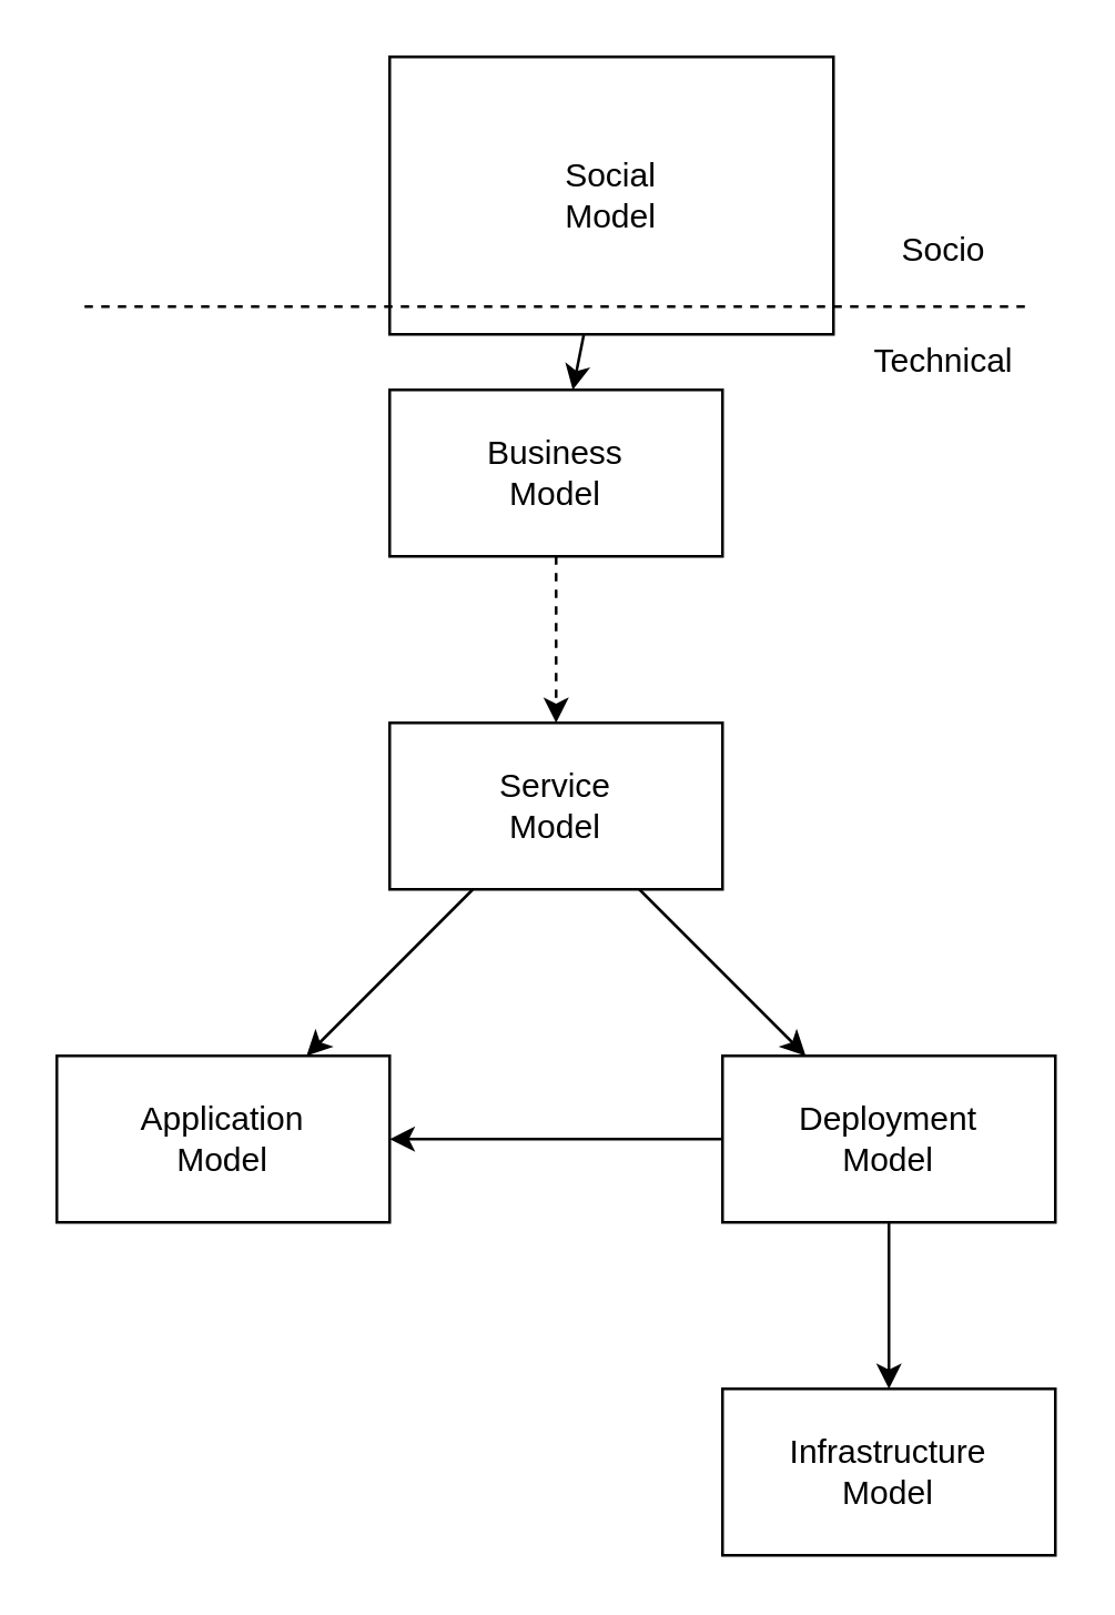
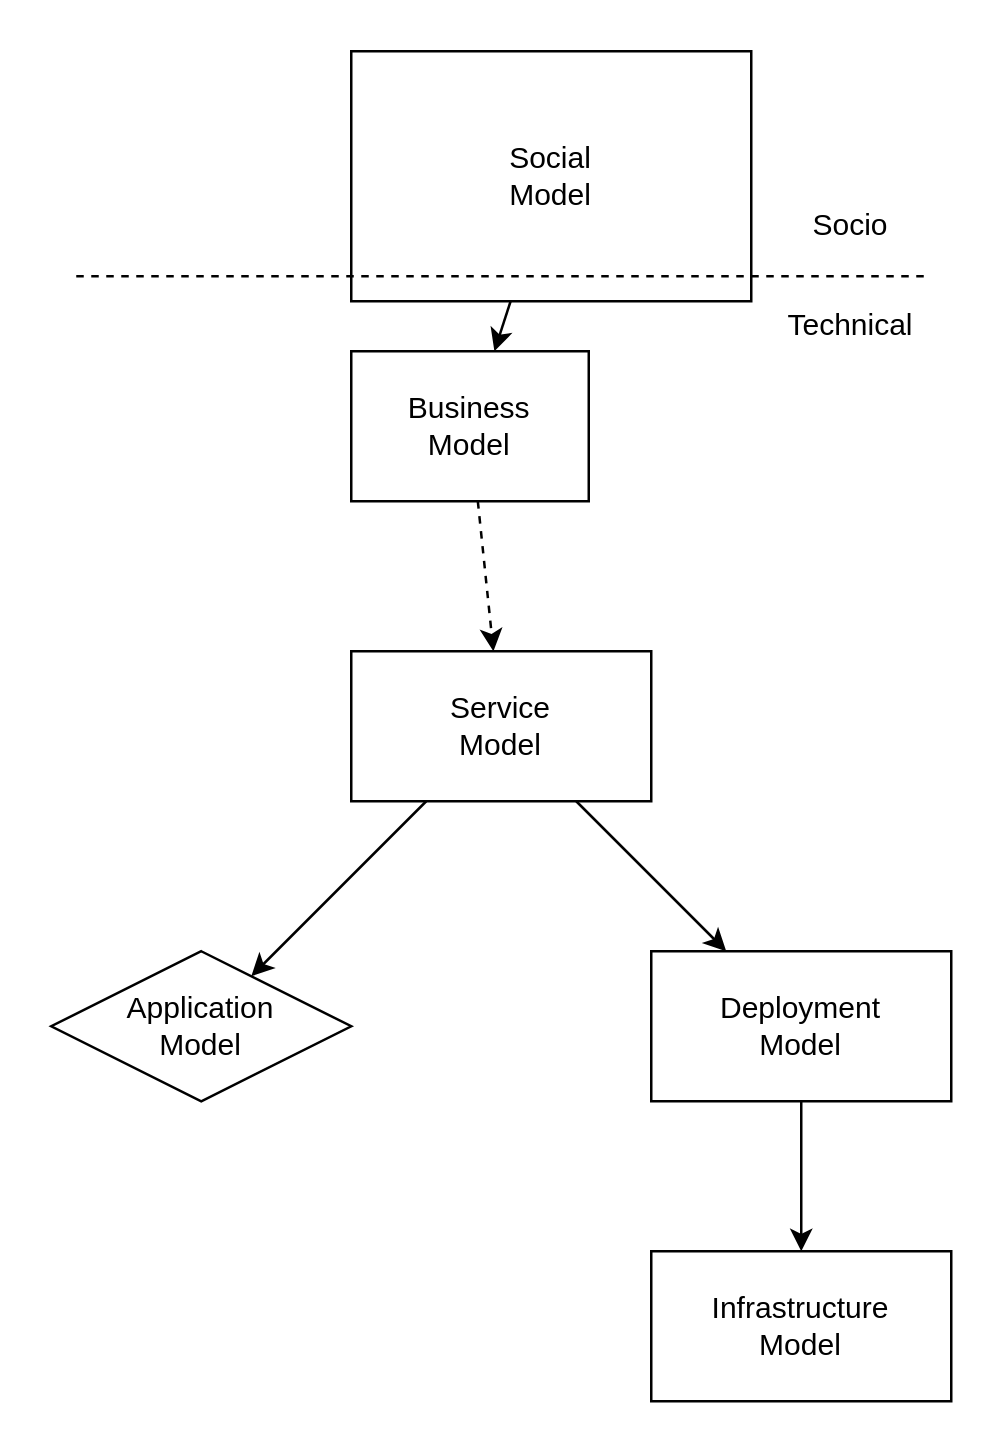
  <mxCell id="0" />
  <mxCell id="1" parent="0" />
  <mxCell id="2" style="rounded=0;orthogonalLoop=1;jettySize=auto;html=1;endArrow=classic;endFill=1;dashed=1;" parent="1" source="3" target="6" edge="1"><mxGeometry relative="1" as="geometry" /></mxCell>
- <mxCell id="3" value="&lt;div&gt;Business&lt;/div&gt;&lt;div&gt;Model&lt;br&gt;&lt;/div&gt;" style="rounded=0;whiteSpace=wrap;html=1;" parent="1" vertex="1"><mxGeometry x="140" y="140" width="120" height="60" as="geometry" /></mxCell>
+ <mxCell id="3" value="&lt;div&gt;Business&lt;/div&gt;&lt;div&gt;Model&lt;br&gt;&lt;/div&gt;" style="rounded=0;whiteSpace=wrap;html=1;" parent="1" vertex="1"><mxGeometry x="140" y="140" width="95" height="60" as="geometry" /></mxCell>
  <mxCell id="4" style="rounded=0;orthogonalLoop=1;jettySize=auto;html=1;endArrow=classic;endFill=1;" parent="1" source="6" target="7" edge="1"><mxGeometry relative="1" as="geometry" /></mxCell>
  <mxCell id="5" style="rounded=0;orthogonalLoop=1;jettySize=auto;html=1;endArrow=classic;endFill=1;" parent="1" source="6" target="10" edge="1"><mxGeometry relative="1" as="geometry" /></mxCell>
  <mxCell id="6" value="&lt;div&gt;Service&lt;/div&gt;&lt;div&gt;Model&lt;br&gt;&lt;/div&gt;" style="rounded=0;whiteSpace=wrap;html=1;" parent="1" vertex="1"><mxGeometry x="140" y="260" width="120" height="60" as="geometry" /></mxCell>
- <mxCell id="7" value="&lt;div&gt;Application&lt;/div&gt;&lt;div&gt;Model&lt;br&gt;&lt;/div&gt;" style="rounded=0;whiteSpace=wrap;html=1;" parent="1" vertex="1"><mxGeometry x="20" y="380" width="120" height="60" as="geometry" /></mxCell>
+ <mxCell id="7" value="&lt;div&gt;Application&lt;/div&gt;&lt;div&gt;Model&lt;br&gt;&lt;/div&gt;" style="rhombus;whiteSpace=wrap;html=1;" parent="1" vertex="1"><mxGeometry x="20" y="380" width="120" height="60" as="geometry" /></mxCell>
  <mxCell id="8" style="rounded=0;orthogonalLoop=1;jettySize=auto;html=1;endArrow=classic;endFill=1;" parent="1" source="10" target="11" edge="1"><mxGeometry relative="1" as="geometry" /></mxCell>
- <mxCell id="9" style="rounded=0;orthogonalLoop=1;jettySize=auto;html=1;endArrow=classic;endFill=1;" parent="1" source="10" target="7" edge="1"><mxGeometry relative="1" as="geometry" /></mxCell>
  <mxCell id="10" value="&lt;div&gt;Deployment&lt;/div&gt;&lt;div&gt;Model&lt;br&gt;&lt;/div&gt;" style="rounded=0;whiteSpace=wrap;html=1;" parent="1" vertex="1"><mxGeometry x="260" y="380" width="120" height="60" as="geometry" /></mxCell>
  <mxCell id="11" value="&lt;div&gt;Infrastructure&lt;/div&gt;&lt;div&gt;Model&lt;br&gt;&lt;/div&gt;" style="rounded=0;whiteSpace=wrap;html=1;" parent="1" vertex="1"><mxGeometry x="260" y="500" width="120" height="60" as="geometry" /></mxCell>
  <mxCell id="12" value="" style="edgeStyle=none;rounded=0;orthogonalLoop=1;jettySize=auto;html=1;endArrow=classic;endFill=1;" parent="1" source="13" target="3" edge="1"><mxGeometry relative="1" as="geometry" /></mxCell>
  <mxCell id="13" value="&lt;div&gt;Social&lt;/div&gt;&lt;div&gt;Model&lt;br&gt;&lt;/div&gt;" style="rounded=0;whiteSpace=wrap;html=1;" parent="1" vertex="1"><mxGeometry x="140" y="20" width="160" height="100" as="geometry" /></mxCell>
  <mxCell id="14" value="" style="endArrow=none;dashed=1;html=1;" parent="1" edge="1"><mxGeometry width="50" height="50" relative="1" as="geometry"><mxPoint x="30" y="110" as="sourcePoint" /><mxPoint x="370" y="110" as="targetPoint" /></mxGeometry></mxCell>
  <mxCell id="15" value="Socio" style="text;html=1;strokeColor=none;fillColor=none;align=center;verticalAlign=middle;whiteSpace=wrap;rounded=0;" parent="1" vertex="1"><mxGeometry x="310" y="80" width="60" height="20" as="geometry" /></mxCell>
  <mxCell id="16" value="Technical" style="text;html=1;strokeColor=none;fillColor=none;align=center;verticalAlign=middle;whiteSpace=wrap;rounded=0;" parent="1" vertex="1"><mxGeometry x="310" y="120" width="60" height="20" as="geometry" /></mxCell>
